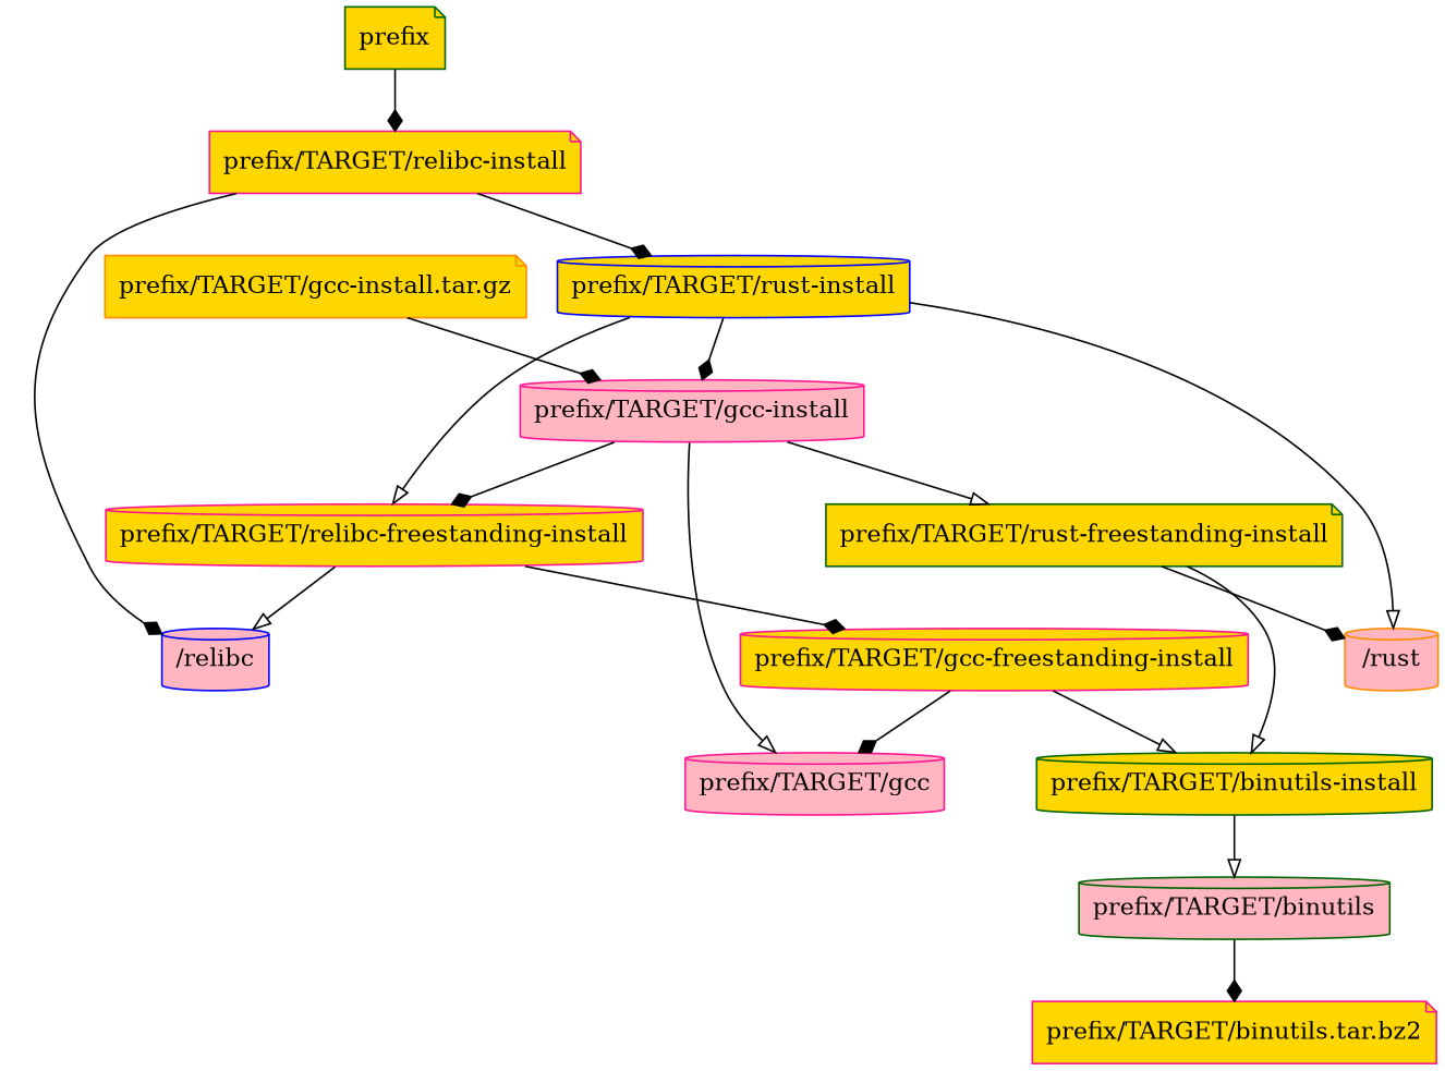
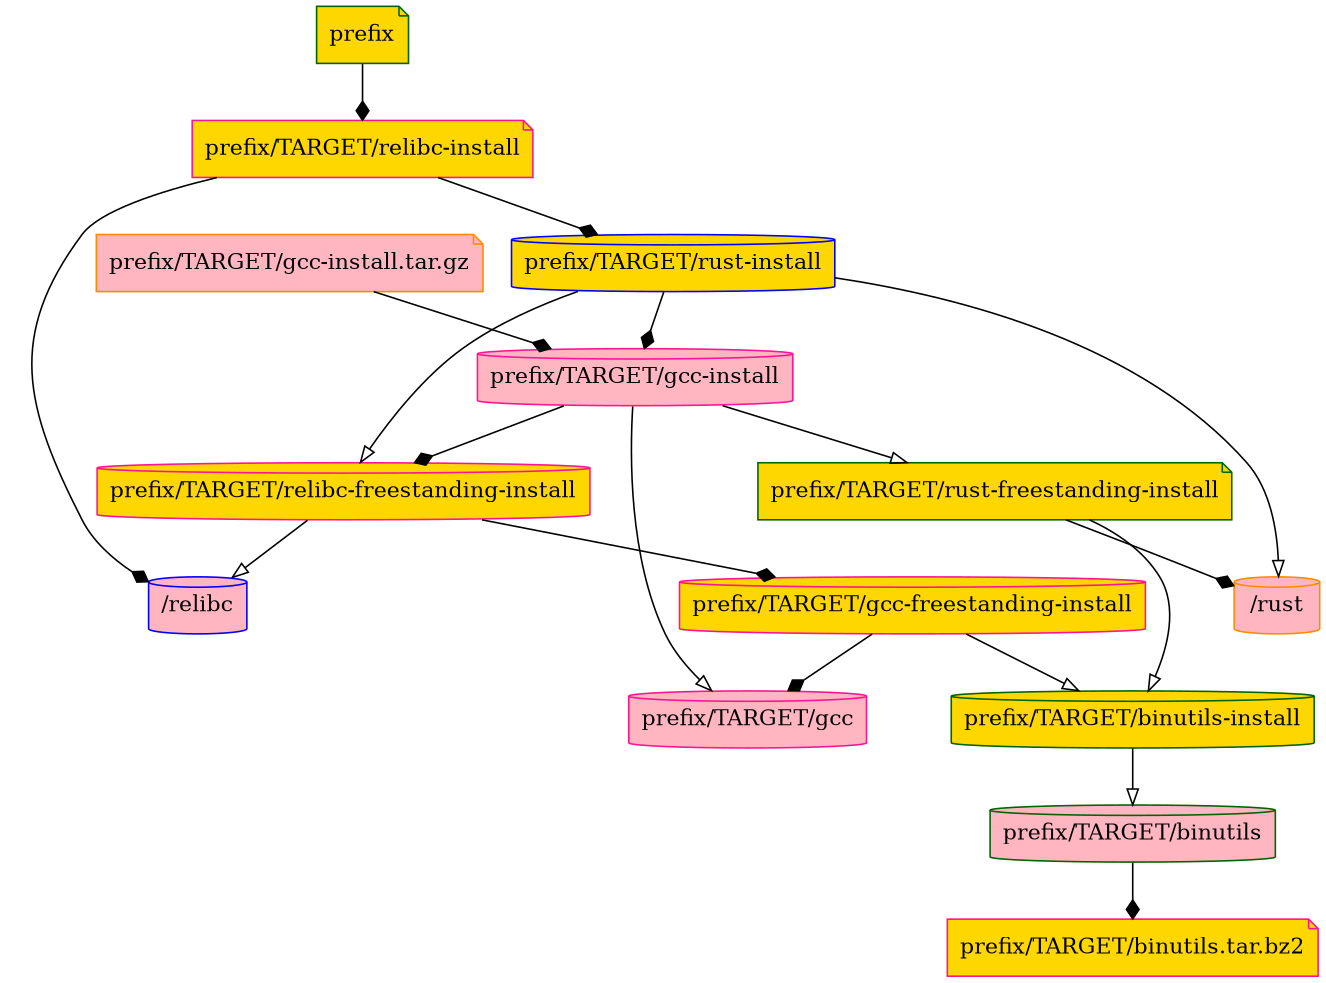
  digraph {
    node [color=deeppink fillcolor=gold shape=cylinder style=filled]
    edge [arrowhead=diamond]
    n1 [label="prefix/TARGET/relibc-install" shape=note]
    n2 [color=blue fillcolor=lightpink label="/relibc"]
    n3 [color=blue label="prefix/TARGET/rust-install"]
    n4 [color=darkorange fillcolor=lightpink label="/rust"]
    n5 [label="prefix/TARGET/relibc-freestanding-install"]
    n6 [fillcolor=lightpink label="prefix/TARGET/gcc-install"]
    prefix [color=darkgreen shape=note]
    n8 [label="prefix/TARGET/gcc-freestanding-install"]
    n9 [fillcolor=lightpink label="prefix/TARGET/gcc"]
    n10 [color=darkgreen label="prefix/TARGET/rust-freestanding-install" shape=note]
    n11 [label="prefix/TARGET/binutils.tar.bz2" shape=note]
    n12 [color=darkgreen label="prefix/TARGET/binutils-install"]
    n13 [color=darkgreen fillcolor=lightpink label="prefix/TARGET/binutils"]
-   n14 [color=darkorange label="prefix/TARGET/gcc-install.tar.gz" shape=note]
+   n14 [color=darkorange fillcolor=lightpink label="prefix/TARGET/gcc-install.tar.gz" shape=note]
    n1 -> n2
    n1 -> n3
    n3 -> n4 [arrowhead=onormal]
    n3 -> n5 [arrowhead=onormal]
    n3 -> n6
    n5 -> n2 [arrowhead=onormal]
    n5 -> n8
    n6 -> n5
    n6 -> n9 [arrowhead=onormal]
    n6 -> n10 [arrowhead=onormal]
    prefix -> n1
    n8 -> n9
    n8 -> n12 [arrowhead=onormal]
    n10 -> n4
    n10 -> n12 [arrowhead=onormal]
    n12 -> n13 [arrowhead=onormal]
    n13 -> n11
    n14 -> n6
  }
